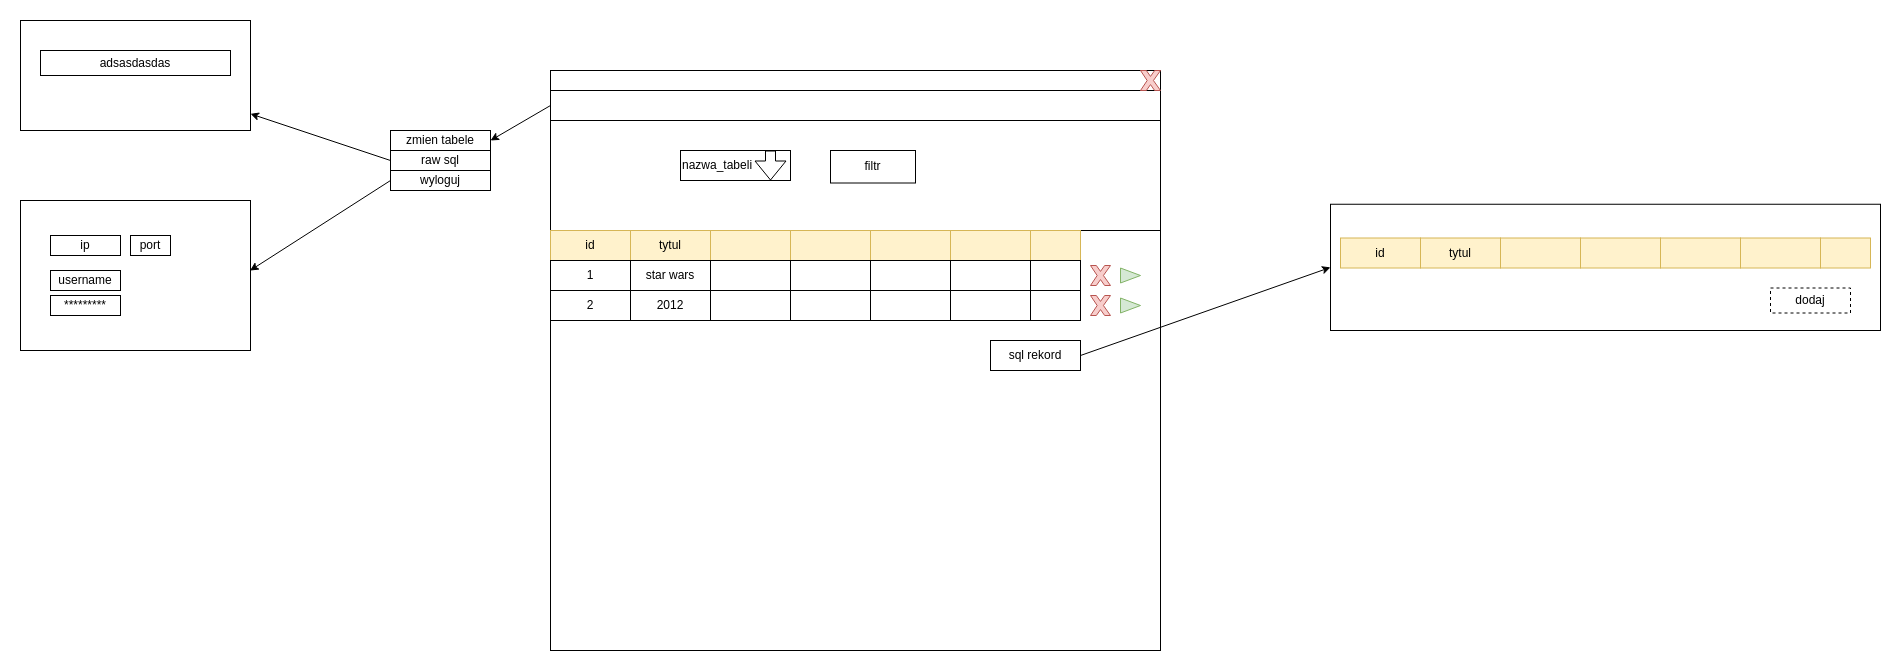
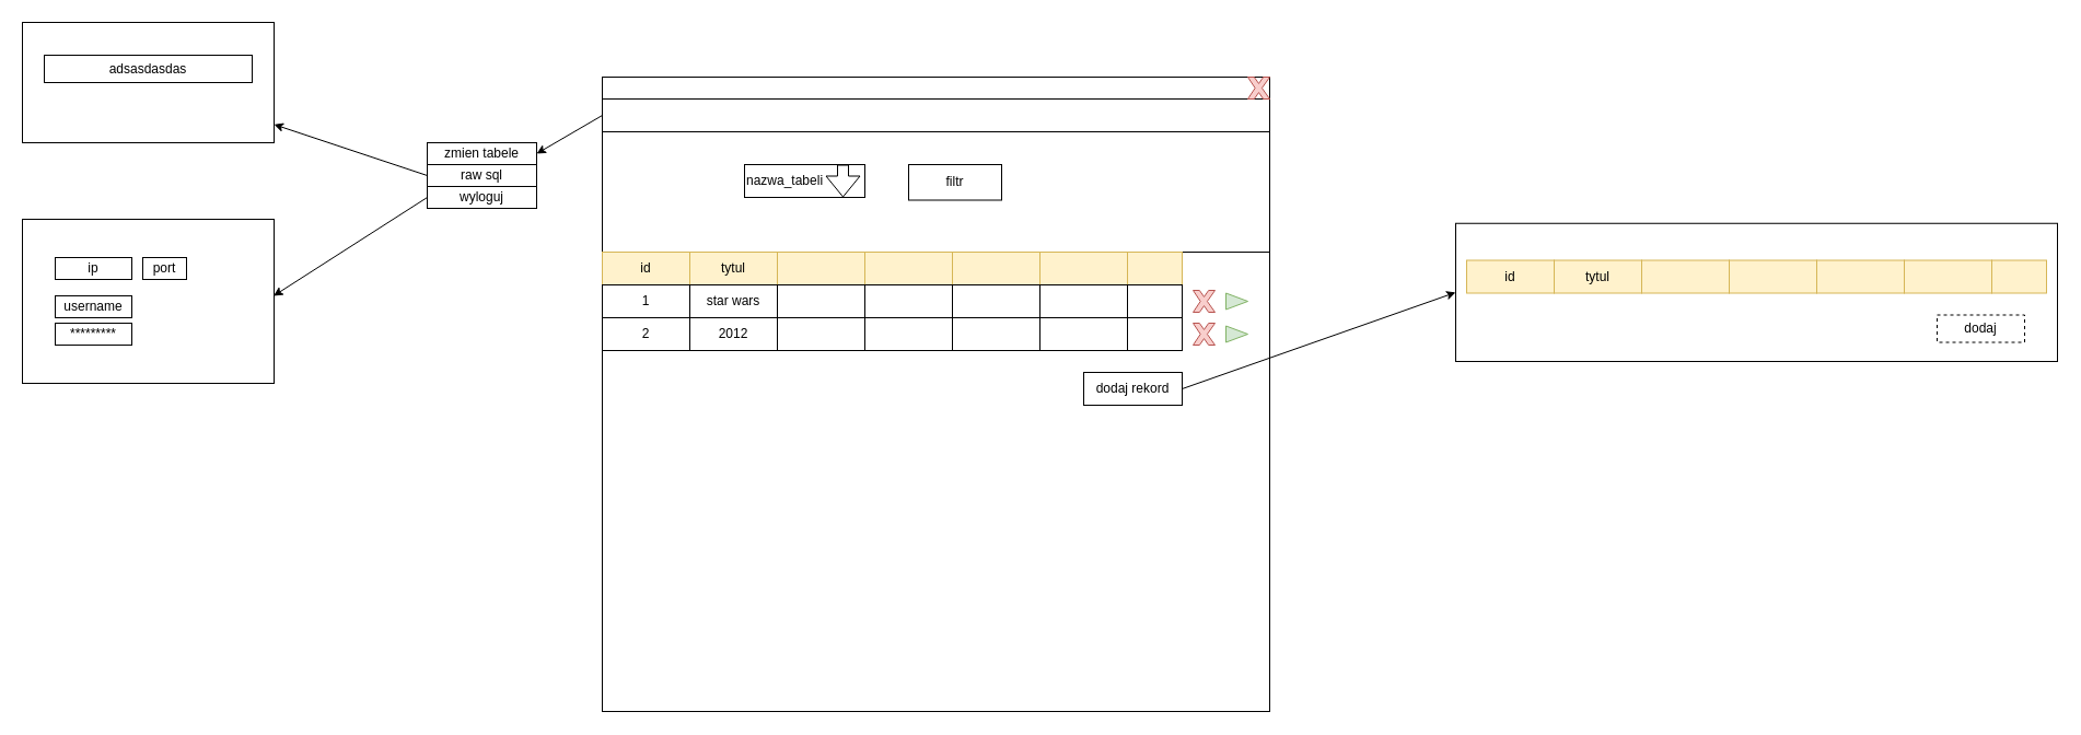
  <mxCell id="0" />
  <mxCell id="1" parent="0" />
  <mxCell id="2" value="" style="rounded=0;whiteSpace=wrap;html=1;" vertex="1" parent="1"><mxGeometry x="550" y="90" width="610" height="560" as="geometry" /></mxCell>
  <mxCell id="3" value="Menu" style="rounded=0;whiteSpace=wrap;html=1;" vertex="1" parent="1"><mxGeometry x="550" y="90" width="100" height="30" as="geometry" /></mxCell>
  <mxCell id="4" value="" style="rounded=0;whiteSpace=wrap;html=1;fillColor=#ffffff;" vertex="1" parent="1"><mxGeometry x="550" y="90" width="610" height="30" as="geometry" /></mxCell>
  <mxCell id="5" value="nazwa_tabeli" style="rounded=0;whiteSpace=wrap;html=1;fillColor=none;align=left;" vertex="1" parent="1"><mxGeometry x="680" y="150" width="110" height="30" as="geometry" /></mxCell>
  <mxCell id="6" value="" style="shape=flexArrow;endArrow=classic;html=1;" edge="1" parent="1"><mxGeometry width="50" height="50" relative="1" as="geometry"><mxPoint x="770" y="150" as="sourcePoint" /><mxPoint x="770" y="180" as="targetPoint" /></mxGeometry></mxCell>
  <mxCell id="7" value="filtr" style="rounded=0;whiteSpace=wrap;html=1;fillColor=none;" vertex="1" parent="1"><mxGeometry x="830" y="150" width="85" height="32.5" as="geometry" /></mxCell>
  <mxCell id="8" value="zmien tabele" style="rounded=0;whiteSpace=wrap;html=1;fillColor=#ffffff;" vertex="1" parent="1"><mxGeometry x="390" y="130" width="100" height="20" as="geometry" /></mxCell>
  <mxCell id="9" value="" style="endArrow=classic;html=1;exitX=0;exitY=0.5;exitDx=0;exitDy=0;entryX=1;entryY=0.5;entryDx=0;entryDy=0;" edge="1" parent="1" source="4" target="8"><mxGeometry width="50" height="50" relative="1" as="geometry"><mxPoint x="770" y="420" as="sourcePoint" /><mxPoint x="820" y="370" as="targetPoint" /></mxGeometry></mxCell>
  <mxCell id="10" value="raw sql" style="rounded=0;whiteSpace=wrap;html=1;fillColor=#ffffff;" vertex="1" parent="1"><mxGeometry x="390" y="150" width="100" height="20" as="geometry" /></mxCell>
  <mxCell id="11" value="wyloguj" style="rounded=0;whiteSpace=wrap;html=1;fillColor=#ffffff;" vertex="1" parent="1"><mxGeometry x="390" y="170" width="100" height="20" as="geometry" /></mxCell>
  <mxCell id="12" value="" style="endArrow=none;html=1;exitX=0;exitY=0.25;exitDx=0;exitDy=0;entryX=1;entryY=0.25;entryDx=0;entryDy=0;" edge="1" parent="1" source="2" target="2"><mxGeometry width="50" height="50" relative="1" as="geometry"><mxPoint x="745" y="290" as="sourcePoint" /><mxPoint x="795" y="240" as="targetPoint" /></mxGeometry></mxCell>
  <mxCell id="13" value="id" style="rounded=0;whiteSpace=wrap;html=1;fillColor=#fff2cc;strokeColor=#d6b656;" vertex="1" parent="1"><mxGeometry x="550" y="230" width="80" height="30" as="geometry" /></mxCell>
  <mxCell id="14" value="1" style="rounded=0;whiteSpace=wrap;html=1;fillColor=none;" vertex="1" parent="1"><mxGeometry x="550" y="260" width="80" height="30" as="geometry" /></mxCell>
  <mxCell id="15" value="2" style="rounded=0;whiteSpace=wrap;html=1;fillColor=none;" vertex="1" parent="1"><mxGeometry x="550" y="290" width="80" height="30" as="geometry" /></mxCell>
  <mxCell id="16" value="tytul" style="rounded=0;whiteSpace=wrap;html=1;fillColor=#fff2cc;strokeColor=#d6b656;" vertex="1" parent="1"><mxGeometry x="630" y="230" width="80" height="30" as="geometry" /></mxCell>
  <mxCell id="17" value="star wars" style="rounded=0;whiteSpace=wrap;html=1;fillColor=none;" vertex="1" parent="1"><mxGeometry x="630" y="260" width="80" height="30" as="geometry" /></mxCell>
  <mxCell id="18" value="2012" style="rounded=0;whiteSpace=wrap;html=1;fillColor=none;" vertex="1" parent="1"><mxGeometry x="630" y="290" width="80" height="30" as="geometry" /></mxCell>
  <mxCell id="19" value="" style="rounded=0;whiteSpace=wrap;html=1;fillColor=#fff2cc;strokeColor=#d6b656;" vertex="1" parent="1"><mxGeometry x="710" y="230" width="80" height="30" as="geometry" /></mxCell>
  <mxCell id="20" value="" style="rounded=0;whiteSpace=wrap;html=1;fillColor=none;" vertex="1" parent="1"><mxGeometry x="710" y="260" width="80" height="30" as="geometry" /></mxCell>
  <mxCell id="21" value="" style="rounded=0;whiteSpace=wrap;html=1;fillColor=none;" vertex="1" parent="1"><mxGeometry x="710" y="290" width="80" height="30" as="geometry" /></mxCell>
  <mxCell id="22" value="" style="rounded=0;whiteSpace=wrap;html=1;fillColor=#fff2cc;strokeColor=#d6b656;" vertex="1" parent="1"><mxGeometry x="790" y="230" width="80" height="30" as="geometry" /></mxCell>
  <mxCell id="23" value="" style="rounded=0;whiteSpace=wrap;html=1;fillColor=none;" vertex="1" parent="1"><mxGeometry x="790" y="260" width="80" height="30" as="geometry" /></mxCell>
  <mxCell id="24" value="" style="rounded=0;whiteSpace=wrap;html=1;fillColor=none;" vertex="1" parent="1"><mxGeometry x="790" y="290" width="80" height="30" as="geometry" /></mxCell>
  <mxCell id="25" value="" style="rounded=0;whiteSpace=wrap;html=1;fillColor=#fff2cc;strokeColor=#d6b656;" vertex="1" parent="1"><mxGeometry x="870" y="230" width="80" height="30" as="geometry" /></mxCell>
  <mxCell id="26" value="" style="rounded=0;whiteSpace=wrap;html=1;fillColor=none;" vertex="1" parent="1"><mxGeometry x="870" y="260" width="80" height="30" as="geometry" /></mxCell>
  <mxCell id="27" value="" style="rounded=0;whiteSpace=wrap;html=1;fillColor=none;" vertex="1" parent="1"><mxGeometry x="870" y="290" width="80" height="30" as="geometry" /></mxCell>
  <mxCell id="28" value="" style="rounded=0;whiteSpace=wrap;html=1;fillColor=#fff2cc;strokeColor=#d6b656;" vertex="1" parent="1"><mxGeometry x="950" y="230" width="80" height="30" as="geometry" /></mxCell>
  <mxCell id="29" value="" style="rounded=0;whiteSpace=wrap;html=1;fillColor=none;" vertex="1" parent="1"><mxGeometry x="950" y="260" width="80" height="30" as="geometry" /></mxCell>
  <mxCell id="30" value="" style="rounded=0;whiteSpace=wrap;html=1;fillColor=none;" vertex="1" parent="1"><mxGeometry x="950" y="290" width="80" height="30" as="geometry" /></mxCell>
  <mxCell id="31" value="" style="rounded=0;whiteSpace=wrap;html=1;fillColor=#fff2cc;strokeColor=#d6b656;" vertex="1" parent="1"><mxGeometry x="1030" y="230" width="50" height="30" as="geometry" /></mxCell>
  <mxCell id="32" value="" style="rounded=0;whiteSpace=wrap;html=1;fillColor=none;" vertex="1" parent="1"><mxGeometry x="1030" y="260" width="50" height="30" as="geometry" /></mxCell>
  <mxCell id="33" value="" style="rounded=0;whiteSpace=wrap;html=1;fillColor=none;" vertex="1" parent="1"><mxGeometry x="1030" y="290" width="50" height="30" as="geometry" /></mxCell>
  <mxCell id="34" value="" style="verticalLabelPosition=bottom;verticalAlign=top;html=1;shape=mxgraph.basic.x;fillColor=#f8cecc;strokeColor=#b85450;" vertex="1" parent="1"><mxGeometry x="1090" y="265" width="20" height="20" as="geometry" /></mxCell>
  <mxCell id="35" value="" style="triangle;whiteSpace=wrap;html=1;fillColor=#d5e8d4;strokeColor=#82b366;" vertex="1" parent="1"><mxGeometry x="1120" y="267.5" width="20" height="15" as="geometry" /></mxCell>
  <mxCell id="36" value="" style="verticalLabelPosition=bottom;verticalAlign=top;html=1;shape=mxgraph.basic.x;fillColor=#f8cecc;strokeColor=#b85450;" vertex="1" parent="1"><mxGeometry x="1090" y="295" width="20" height="20" as="geometry" /></mxCell>
  <mxCell id="37" value="" style="triangle;whiteSpace=wrap;html=1;fillColor=#d5e8d4;strokeColor=#82b366;" vertex="1" parent="1"><mxGeometry x="1120" y="297.5" width="20" height="15" as="geometry" /></mxCell>
- <mxCell id="38" value="sql rekord" style="rounded=0;whiteSpace=wrap;html=1;fillColor=none;" vertex="1" parent="1"><mxGeometry x="990" y="340" width="90" height="30" as="geometry" /></mxCell>
+ <mxCell id="38" value="dodaj rekord" style="rounded=0;whiteSpace=wrap;html=1;fillColor=none;" vertex="1" parent="1"><mxGeometry x="990" y="340" width="90" height="30" as="geometry" /></mxCell>
  <mxCell id="39" value="" style="endArrow=classic;html=1;exitX=1;exitY=0.5;exitDx=0;exitDy=0;entryX=0;entryY=0.5;entryDx=0;entryDy=0;" edge="1" parent="1" source="38" target="40"><mxGeometry width="50" height="50" relative="1" as="geometry"><mxPoint x="1160" y="380" as="sourcePoint" /><mxPoint x="1320" y="300" as="targetPoint" /></mxGeometry></mxCell>
  <mxCell id="40" value="" style="rounded=0;whiteSpace=wrap;html=1;fillColor=#ffffff;" vertex="1" parent="1"><mxGeometry x="1330" y="203.75" width="550" height="126.25" as="geometry" /></mxCell>
  <mxCell id="41" value="" style="rounded=0;whiteSpace=wrap;html=1;fillColor=#ffffff;" vertex="1" parent="1"><mxGeometry x="550" y="70" width="610" height="20" as="geometry" /></mxCell>
  <mxCell id="42" value="" style="verticalLabelPosition=bottom;verticalAlign=top;html=1;shape=mxgraph.basic.x;fillColor=#f8cecc;strokeColor=#b85450;" vertex="1" parent="1"><mxGeometry x="1140" y="70" width="20" height="20" as="geometry" /></mxCell>
  <mxCell id="43" value="" style="endArrow=classic;html=1;exitX=0;exitY=0.5;exitDx=0;exitDy=0;entryX=0.998;entryY=0.467;entryDx=0;entryDy=0;entryPerimeter=0;" edge="1" parent="1" source="11" target="44"><mxGeometry width="50" height="50" relative="1" as="geometry"><mxPoint x="430" y="290" as="sourcePoint" /><mxPoint x="260" y="270" as="targetPoint" /></mxGeometry></mxCell>
  <mxCell id="44" value="" style="rounded=0;whiteSpace=wrap;html=1;fillColor=#ffffff;" vertex="1" parent="1"><mxGeometry x="20" y="200" width="230" height="150" as="geometry" /></mxCell>
  <mxCell id="45" value="ip" style="rounded=0;whiteSpace=wrap;html=1;fillColor=none;" vertex="1" parent="1"><mxGeometry x="50" y="235" width="70" height="20" as="geometry" /></mxCell>
  <mxCell id="46" value="port" style="rounded=0;whiteSpace=wrap;html=1;fillColor=none;" vertex="1" parent="1"><mxGeometry x="130" y="235" width="40" height="20" as="geometry" /></mxCell>
  <mxCell id="47" value="username" style="rounded=0;whiteSpace=wrap;html=1;fillColor=none;" vertex="1" parent="1"><mxGeometry x="50" y="270" width="70" height="20" as="geometry" /></mxCell>
  <mxCell id="48" value="*********" style="rounded=0;whiteSpace=wrap;html=1;fillColor=none;" vertex="1" parent="1"><mxGeometry x="50" y="295" width="70" height="20" as="geometry" /></mxCell>
  <mxCell id="49" value="" style="endArrow=classic;html=1;exitX=0;exitY=0.5;exitDx=0;exitDy=0;" edge="1" parent="1" source="10" target="50"><mxGeometry width="50" height="50" relative="1" as="geometry"><mxPoint x="430" y="290" as="sourcePoint" /><mxPoint x="270" y="90" as="targetPoint" /></mxGeometry></mxCell>
  <mxCell id="50" value="" style="rounded=0;whiteSpace=wrap;html=1;" vertex="1" parent="1"><mxGeometry x="20" width="230" height="110" as="geometry" y="20" /></mxCell>
  <mxCell id="51" value="adsasdasdas" style="rounded=0;whiteSpace=wrap;html=1;fillColor=none;" vertex="1" parent="1"><mxGeometry x="40" y="50" width="190" height="25" as="geometry" /></mxCell>
  <mxCell id="52" value="id" style="rounded=0;whiteSpace=wrap;html=1;fillColor=#fff2cc;strokeColor=#d6b656;" vertex="1" parent="1"><mxGeometry x="1340" y="237.5" width="80" height="30" as="geometry" /></mxCell>
  <mxCell id="53" value="tytul" style="rounded=0;whiteSpace=wrap;html=1;fillColor=#fff2cc;strokeColor=#d6b656;" vertex="1" parent="1"><mxGeometry x="1420" y="237.5" width="80" height="30" as="geometry" /></mxCell>
  <mxCell id="54" value="" style="rounded=0;whiteSpace=wrap;html=1;fillColor=#fff2cc;strokeColor=#d6b656;" vertex="1" parent="1"><mxGeometry x="1500" y="237.5" width="80" height="30" as="geometry" /></mxCell>
  <mxCell id="55" value="" style="rounded=0;whiteSpace=wrap;html=1;fillColor=#fff2cc;strokeColor=#d6b656;" vertex="1" parent="1"><mxGeometry x="1580" y="237.5" width="80" height="30" as="geometry" /></mxCell>
  <mxCell id="56" value="" style="rounded=0;whiteSpace=wrap;html=1;fillColor=#fff2cc;strokeColor=#d6b656;" vertex="1" parent="1"><mxGeometry x="1660" y="237.5" width="80" height="30" as="geometry" /></mxCell>
  <mxCell id="57" value="" style="rounded=0;whiteSpace=wrap;html=1;fillColor=#fff2cc;strokeColor=#d6b656;" vertex="1" parent="1"><mxGeometry x="1740" y="237.5" width="80" height="30" as="geometry" /></mxCell>
  <mxCell id="58" value="" style="rounded=0;whiteSpace=wrap;html=1;fillColor=#fff2cc;strokeColor=#d6b656;" vertex="1" parent="1"><mxGeometry x="1820" y="237.5" width="50" height="30" as="geometry" /></mxCell>
  <mxCell id="59" value="dodaj" style="rounded=0;whiteSpace=wrap;html=1;fillColor=none;dashed=1;" vertex="1" parent="1"><mxGeometry x="1770" y="287.5" width="80" height="25" as="geometry" /></mxCell>
